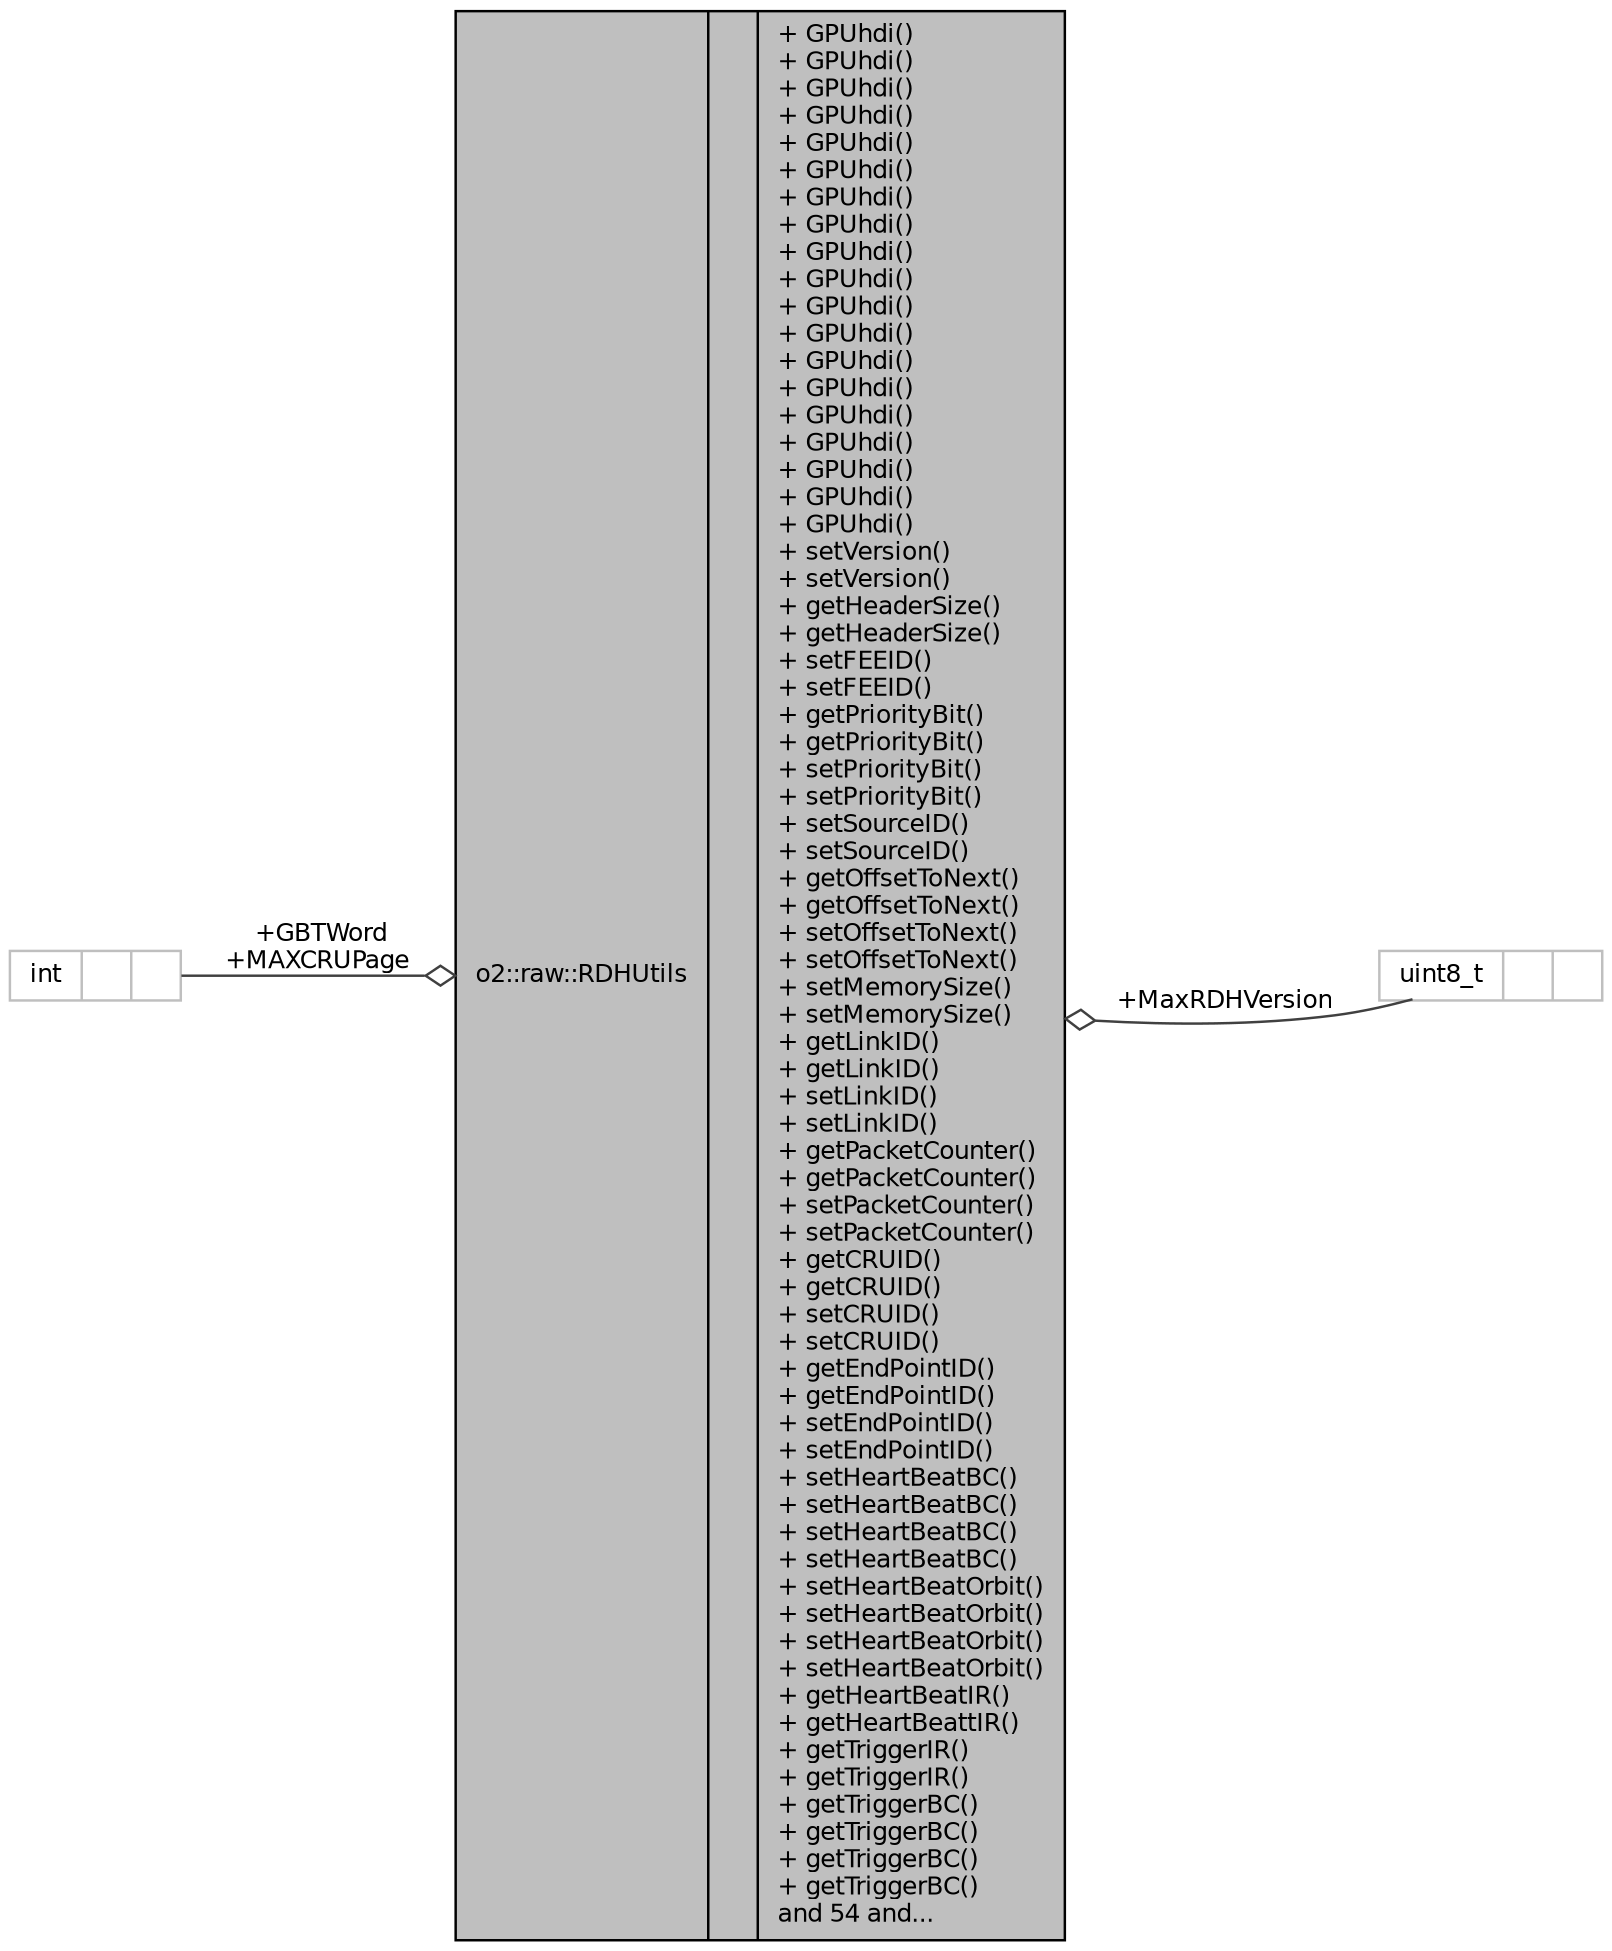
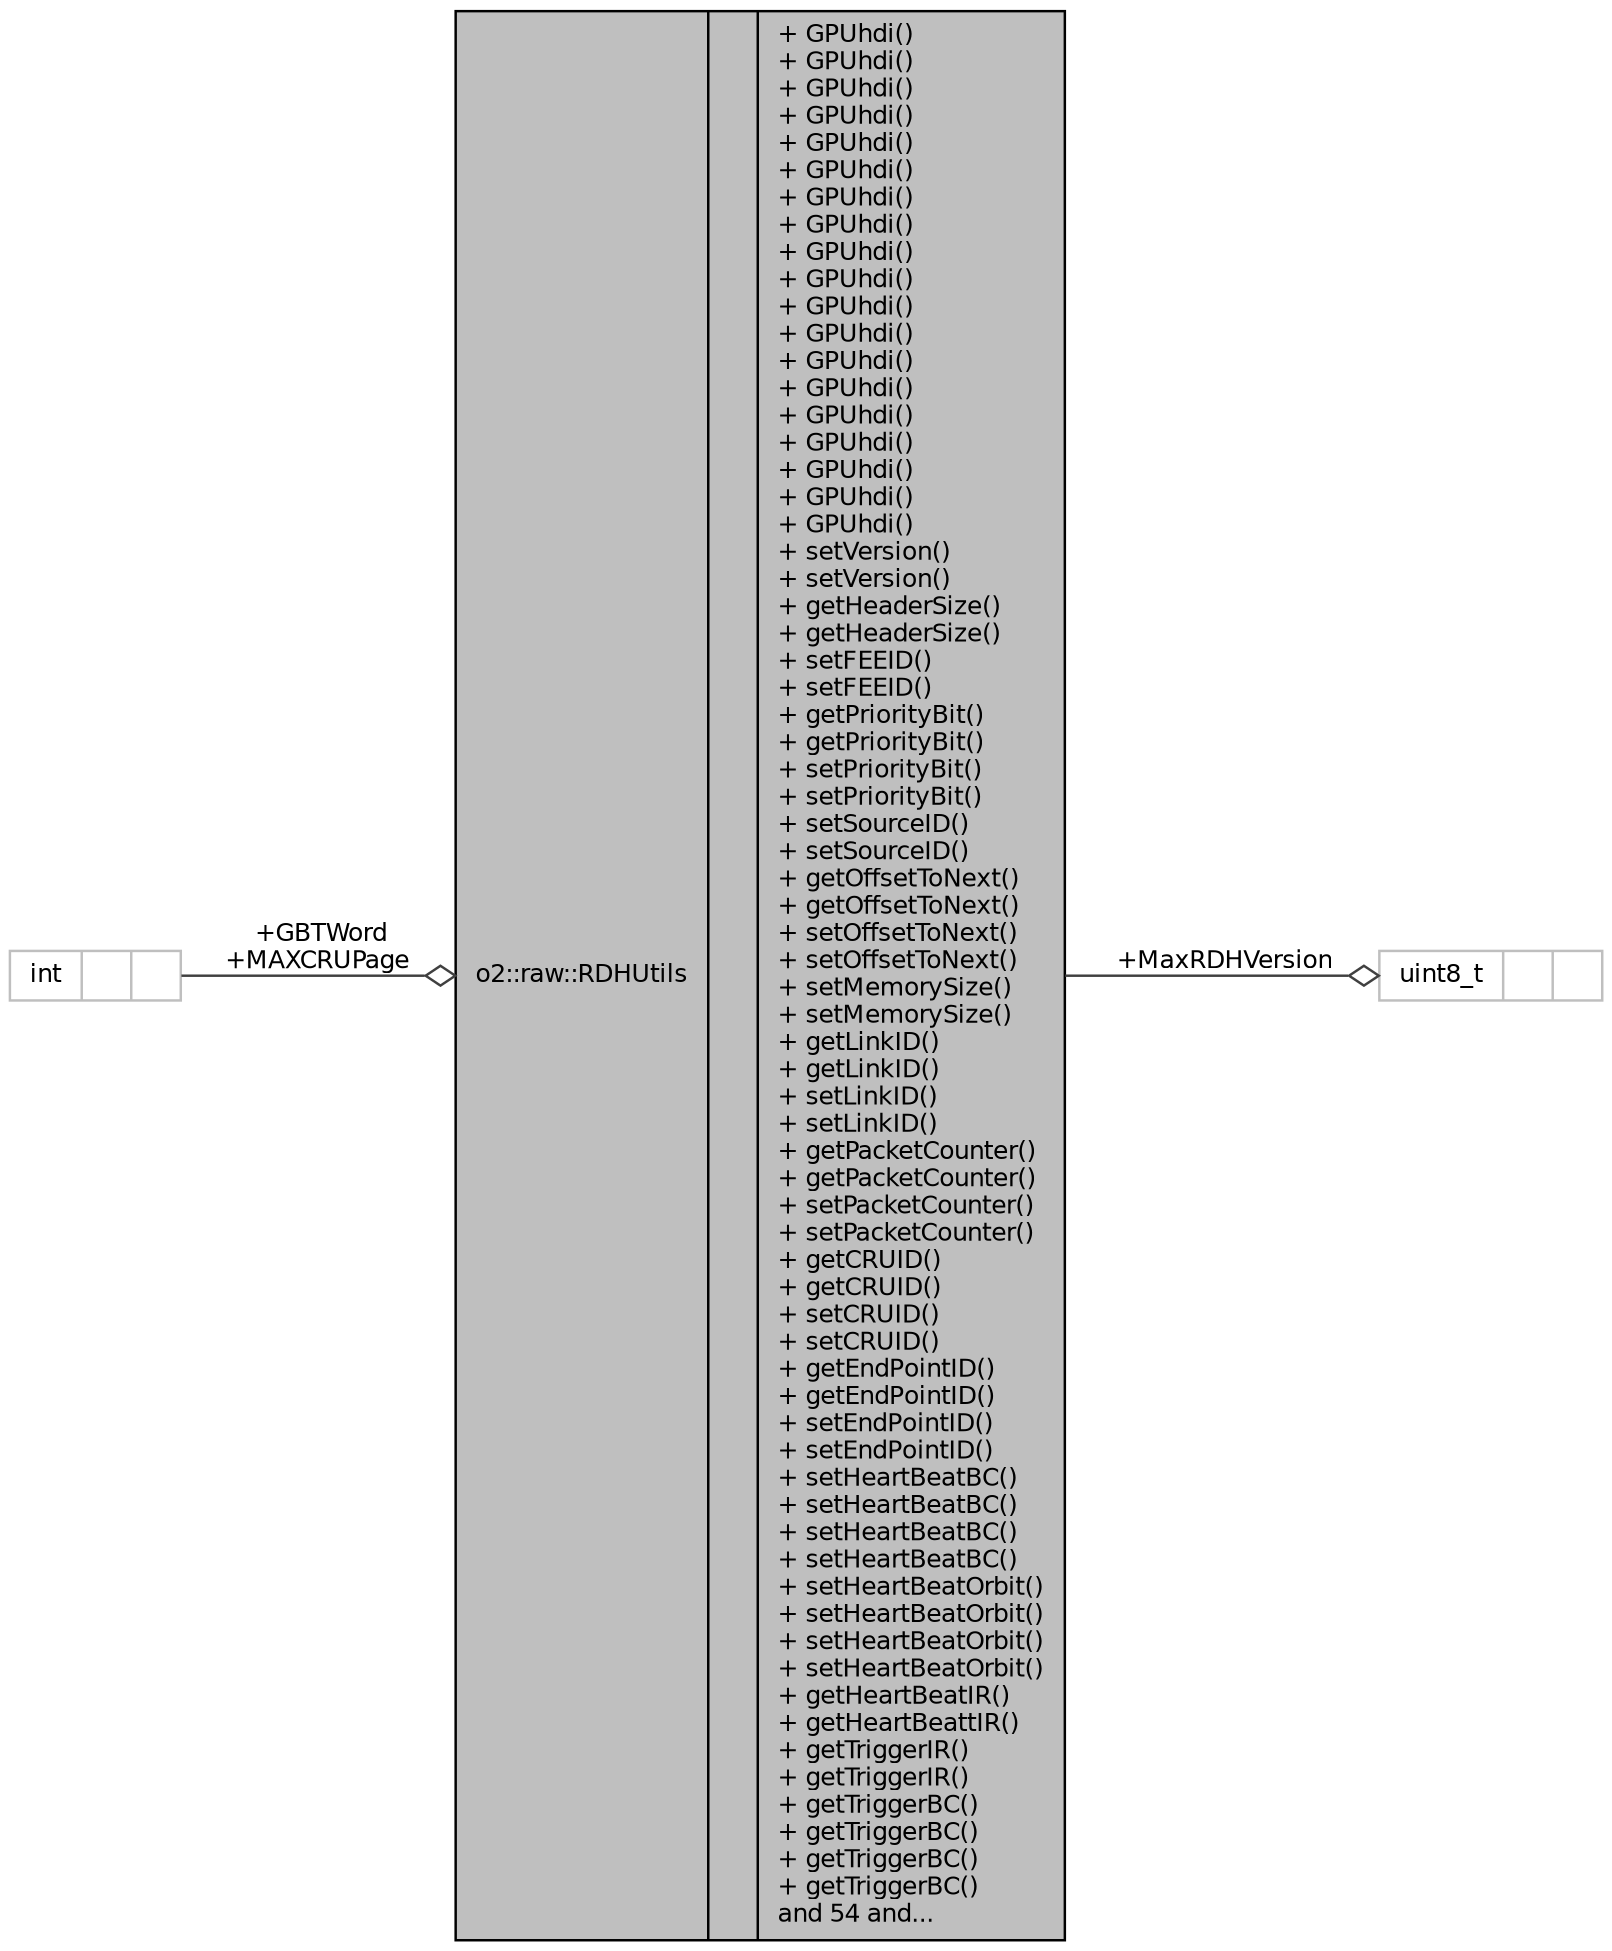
  digraph {
    rankdir=LR
    node [color=grey75 fontname=Helvetica fontsize=10 shape=record]
    edge [arrowhead=odiamond color=grey25 fontname=Helvetica fontsize=10 labelfontname=Helvetica labelfontsize=10 style=solid]
    n1 [color=black fillcolor=grey75 fontcolor=black height=0.2 label="{o2::raw::RDHUtils\n||+ GPUhdi()\l+ GPUhdi()\l+ GPUhdi()\l+ GPUhdi()\l+ GPUhdi()\l+ GPUhdi()\l+ GPUhdi()\l+ GPUhdi()\l+ GPUhdi()\l+ GPUhdi()\l+ GPUhdi()\l+ GPUhdi()\l+ GPUhdi()\l+ GPUhdi()\l+ GPUhdi()\l+ GPUhdi()\l+ GPUhdi()\l+ GPUhdi()\l+ GPUhdi()\l+ setVersion()\l+ setVersion()\l+ getHeaderSize()\l+ getHeaderSize()\l+ setFEEID()\l+ setFEEID()\l+ getPriorityBit()\l+ getPriorityBit()\l+ setPriorityBit()\l+ setPriorityBit()\l+ setSourceID()\l+ setSourceID()\l+ getOffsetToNext()\l+ getOffsetToNext()\l+ setOffsetToNext()\l+ setOffsetToNext()\l+ setMemorySize()\l+ setMemorySize()\l+ getLinkID()\l+ getLinkID()\l+ setLinkID()\l+ setLinkID()\l+ getPacketCounter()\l+ getPacketCounter()\l+ setPacketCounter()\l+ setPacketCounter()\l+ getCRUID()\l+ getCRUID()\l+ setCRUID()\l+ setCRUID()\l+ getEndPointID()\l+ getEndPointID()\l+ setEndPointID()\l+ setEndPointID()\l+ setHeartBeatBC()\l+ setHeartBeatBC()\l+ setHeartBeatBC()\l+ setHeartBeatBC()\l+ setHeartBeatOrbit()\l+ setHeartBeatOrbit()\l+ setHeartBeatOrbit()\l+ setHeartBeatOrbit()\l+ getHeartBeatIR()\l+ getHeartBeattIR()\l+ getTriggerIR()\l+ getTriggerIR()\l+ getTriggerBC()\l+ getTriggerBC()\l+ getTriggerBC()\l+ getTriggerBC()\land 54 and...\l}" style=filled width=0.4]
    n2 [height=0.2 label="{uint8_t\n||}" width=0.4]
    n3 [height=0.2 label="{int\n||}" width=0.4]
-   n2 -> n1 [label=" +MaxRDHVersion"]
+   n1 -> n2 [label=" +MaxRDHVersion"]
    n3 -> n1 [label=" +GBTWord\n+MAXCRUPage"]
  }
